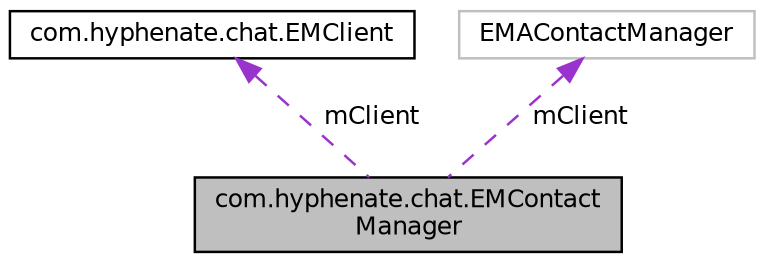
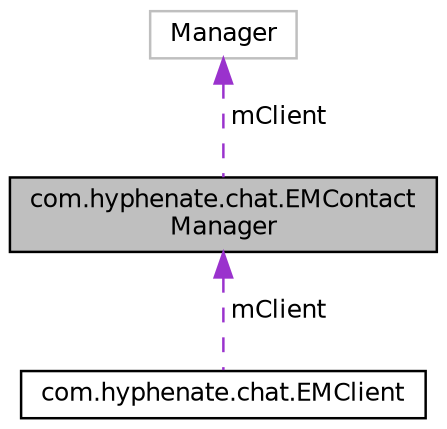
  digraph {
    node [color=black fillcolor=white fontname=Helvetica fontsize=10 shape=record style=filled]
    edge [color=darkorchid3 dir=back fontname=Helvetica fontsize=10 labelfontname=Helvetica labelfontsize=10 style=dashed]
    n1 [fillcolor=grey75 fontcolor=black height=0.2 label="com.hyphenate.chat.EMContact\lManager" width=0.4]
    n2 [height=0.2 label="com.hyphenate.chat.EMClient" width=0.4]
-   n3 [color=grey75 height=0.2 label=EMAContactManager width=0.4]
-   n2 -> n1 [label=" mClient"]
+   n3 [color=grey75 height=0.2 label=Manager width=0.4]
+   n1 -> n2 [label=" mClient"]
    n3 -> n1 [label=" mClient"]
  }
